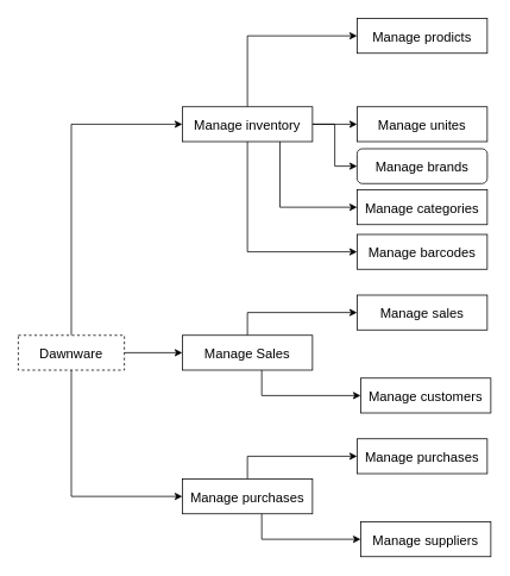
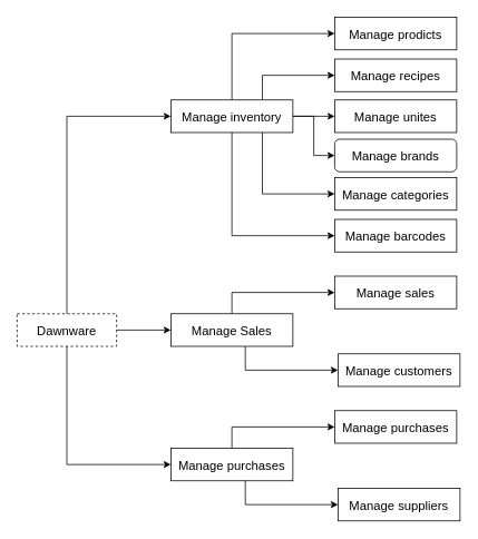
  <mxCell id="0" />
  <mxCell id="1" parent="0" />
  <mxCell id="2" style="edgeStyle=orthogonalEdgeStyle;rounded=0;orthogonalLoop=1;jettySize=auto;html=1;entryX=0;entryY=0.5;entryDx=0;entryDy=0;exitX=0.5;exitY=0;exitDx=0;exitDy=0;" edge="1" parent="1" source="5" target="11"><mxGeometry relative="1" as="geometry" /></mxCell>
  <mxCell id="3" style="edgeStyle=orthogonalEdgeStyle;rounded=0;orthogonalLoop=1;jettySize=auto;html=1;entryX=0;entryY=0.5;entryDx=0;entryDy=0;" edge="1" parent="1" source="5" target="21"><mxGeometry relative="1" as="geometry" /></mxCell>
  <mxCell id="4" style="edgeStyle=orthogonalEdgeStyle;rounded=0;orthogonalLoop=1;jettySize=auto;html=1;entryX=0;entryY=0.5;entryDx=0;entryDy=0;exitX=0.5;exitY=1;exitDx=0;exitDy=0;" edge="1" parent="1" source="5" target="27"><mxGeometry relative="1" as="geometry" /></mxCell>
  <mxCell id="5" value="&lt;font style=&quot;font-size: 15px;&quot;&gt;Dawnware&lt;/font&gt;" style="rounded=0;whiteSpace=wrap;html=1;dashed=1;" vertex="1" parent="1"><mxGeometry x="20" y="375" width="119" height="39" as="geometry" /></mxCell>
  <mxCell id="6" style="edgeStyle=orthogonalEdgeStyle;rounded=0;orthogonalLoop=1;jettySize=auto;html=1;entryX=0;entryY=0.5;entryDx=0;entryDy=0;exitX=0.5;exitY=0;exitDx=0;exitDy=0;" edge="1" parent="1" source="11" target="12"><mxGeometry relative="1" as="geometry" /></mxCell>
  <mxCell id="7" style="edgeStyle=orthogonalEdgeStyle;rounded=0;orthogonalLoop=1;jettySize=auto;html=1;entryX=0;entryY=0.5;entryDx=0;entryDy=0;exitX=0.75;exitY=1;exitDx=0;exitDy=0;" edge="1" parent="1" source="11" target="15"><mxGeometry relative="1" as="geometry" /></mxCell>
  <mxCell id="8" style="edgeStyle=orthogonalEdgeStyle;rounded=0;orthogonalLoop=1;jettySize=auto;html=1;entryX=0;entryY=0.5;entryDx=0;entryDy=0;exitX=0.5;exitY=1;exitDx=0;exitDy=0;" edge="1" parent="1" source="11" target="16"><mxGeometry relative="1" as="geometry" /></mxCell>
+ <mxCell id="9" style="edgeStyle=orthogonalEdgeStyle;rounded=0;orthogonalLoop=1;jettySize=auto;html=1;entryX=0;entryY=0.5;entryDx=0;entryDy=0;exitX=0.75;exitY=0;exitDx=0;exitDy=0;" edge="1" parent="1" source="11" target="17"><mxGeometry relative="1" as="geometry" /></mxCell>
  <mxCell id="10" style="edgeStyle=orthogonalEdgeStyle;rounded=0;orthogonalLoop=1;jettySize=auto;html=1;entryX=0;entryY=0.5;entryDx=0;entryDy=0;" edge="1" parent="1" source="11" target="23"><mxGeometry relative="1" as="geometry" /></mxCell>
  <mxCell id="11" value="&lt;span style=&quot;font-size: 15px;&quot;&gt;Manage inventory&lt;/span&gt;" style="rounded=0;whiteSpace=wrap;html=1;" vertex="1" parent="1"><mxGeometry x="204" y="119" width="146" height="39" as="geometry" /></mxCell>
  <mxCell id="12" value="&lt;span style=&quot;font-size: 15px;&quot;&gt;Manage prodicts&lt;/span&gt;" style="rounded=0;whiteSpace=wrap;html=1;" vertex="1" parent="1"><mxGeometry x="400" y="20" width="146" height="39" as="geometry" /></mxCell>
  <mxCell id="13" value="&lt;span style=&quot;font-size: 15px;&quot;&gt;Manage unites&lt;/span&gt;" style="rounded=0;whiteSpace=wrap;html=1;" vertex="1" parent="1"><mxGeometry x="400" y="119" width="146" height="39" as="geometry" /></mxCell>
  <mxCell id="14" style="edgeStyle=orthogonalEdgeStyle;rounded=0;orthogonalLoop=1;jettySize=auto;html=1;entryX=0;entryY=0.5;entryDx=0;entryDy=0;exitX=1;exitY=0.5;exitDx=0;exitDy=0;" edge="1" target="13" parent="1" source="11"><mxGeometry relative="1" as="geometry"><mxPoint x="323" y="76" as="sourcePoint" /></mxGeometry></mxCell>
  <mxCell id="15" value="&lt;span style=&quot;font-size: 15px;&quot;&gt;Manage categories&lt;/span&gt;" style="rounded=0;whiteSpace=wrap;html=1;" vertex="1" parent="1"><mxGeometry x="400" y="212" width="146" height="39" as="geometry" /></mxCell>
  <mxCell id="16" value="&lt;span style=&quot;font-size: 15px;&quot;&gt;Manage barcodes&lt;/span&gt;" style="rounded=0;whiteSpace=wrap;html=1;" vertex="1" parent="1"><mxGeometry x="400" y="262" width="146" height="39" as="geometry" /></mxCell>
+ <mxCell id="17" value="&lt;span style=&quot;font-size: 15px;&quot;&gt;Manage recipes&lt;/span&gt;" style="rounded=0;whiteSpace=wrap;html=1;" vertex="1" parent="1"><mxGeometry x="400" y="70" width="146" height="39" as="geometry" /></mxCell>
  <mxCell id="18" value="&lt;span style=&quot;font-size: 15px;&quot;&gt;Manage sales&lt;/span&gt;" style="rounded=0;whiteSpace=wrap;html=1;" vertex="1" parent="1"><mxGeometry x="400" y="330" width="146" height="39" as="geometry" /></mxCell>
  <mxCell id="19" style="edgeStyle=orthogonalEdgeStyle;rounded=0;orthogonalLoop=1;jettySize=auto;html=1;entryX=0;entryY=0.5;entryDx=0;entryDy=0;exitX=0.5;exitY=0;exitDx=0;exitDy=0;" edge="1" parent="1" source="21" target="18"><mxGeometry relative="1" as="geometry" /></mxCell>
  <mxCell id="20" style="edgeStyle=orthogonalEdgeStyle;rounded=0;orthogonalLoop=1;jettySize=auto;html=1;entryX=0;entryY=0.5;entryDx=0;entryDy=0;exitX=0.61;exitY=0.974;exitDx=0;exitDy=0;exitPerimeter=0;" edge="1" parent="1" source="21" target="22"><mxGeometry relative="1" as="geometry" /></mxCell>
  <mxCell id="21" value="&lt;span style=&quot;font-size: 15px;&quot;&gt;Manage Sales&lt;/span&gt;" style="rounded=0;whiteSpace=wrap;html=1;" vertex="1" parent="1"><mxGeometry x="204" y="375" width="146" height="39" as="geometry" /></mxCell>
  <mxCell id="22" value="&lt;span style=&quot;font-size: 15px;&quot;&gt;Manage customers&lt;/span&gt;" style="rounded=0;whiteSpace=wrap;html=1;" vertex="1" parent="1"><mxGeometry x="404" y="423" width="146" height="39" as="geometry" /></mxCell>
  <mxCell id="23" value="&lt;span style=&quot;font-size: 15px;&quot;&gt;Manage brands&lt;/span&gt;" style="whiteSpace=wrap;html=1;rounded=1;" vertex="1" parent="1"><mxGeometry x="400" y="166" width="146" height="39" as="geometry" /></mxCell>
  <mxCell id="24" value="&lt;span style=&quot;font-size: 15px;&quot;&gt;Manage purchases&lt;/span&gt;" style="rounded=0;whiteSpace=wrap;html=1;" vertex="1" parent="1"><mxGeometry x="400" y="491" width="146" height="39" as="geometry" /></mxCell>
  <mxCell id="25" style="edgeStyle=orthogonalEdgeStyle;rounded=0;orthogonalLoop=1;jettySize=auto;html=1;entryX=0;entryY=0.5;entryDx=0;entryDy=0;exitX=0.5;exitY=0;exitDx=0;exitDy=0;" edge="1" source="27" target="24" parent="1"><mxGeometry relative="1" as="geometry" /></mxCell>
  <mxCell id="26" style="edgeStyle=orthogonalEdgeStyle;rounded=0;orthogonalLoop=1;jettySize=auto;html=1;entryX=0;entryY=0.5;entryDx=0;entryDy=0;exitX=0.61;exitY=0.974;exitDx=0;exitDy=0;exitPerimeter=0;" edge="1" source="27" target="28" parent="1"><mxGeometry relative="1" as="geometry" /></mxCell>
  <mxCell id="27" value="&lt;span style=&quot;font-size: 15px;&quot;&gt;Manage purchases&lt;/span&gt;" style="rounded=0;whiteSpace=wrap;html=1;" vertex="1" parent="1"><mxGeometry x="204" y="536" width="146" height="39" as="geometry" /></mxCell>
  <mxCell id="28" value="&lt;span style=&quot;font-size: 15px;&quot;&gt;Manage suppliers&lt;/span&gt;" style="rounded=0;whiteSpace=wrap;html=1;" vertex="1" parent="1"><mxGeometry x="404" y="584" width="146" height="39" as="geometry" /></mxCell>
